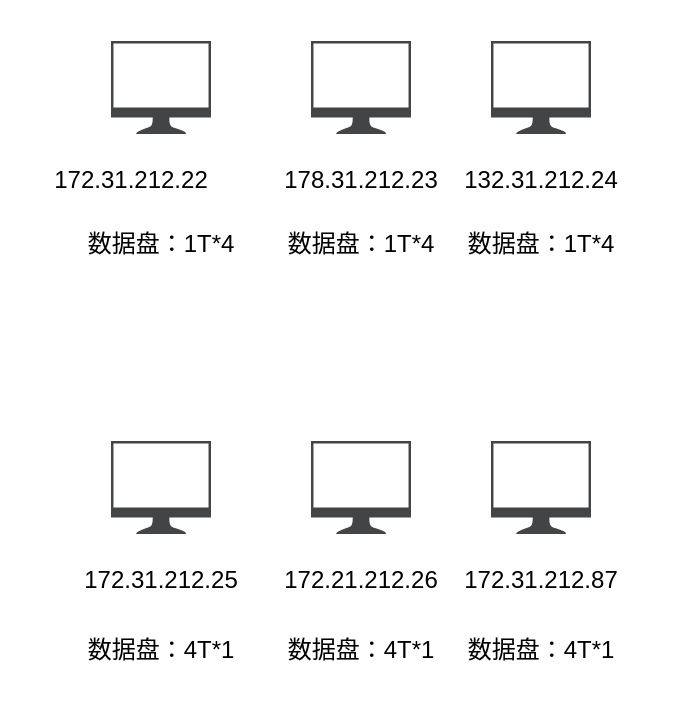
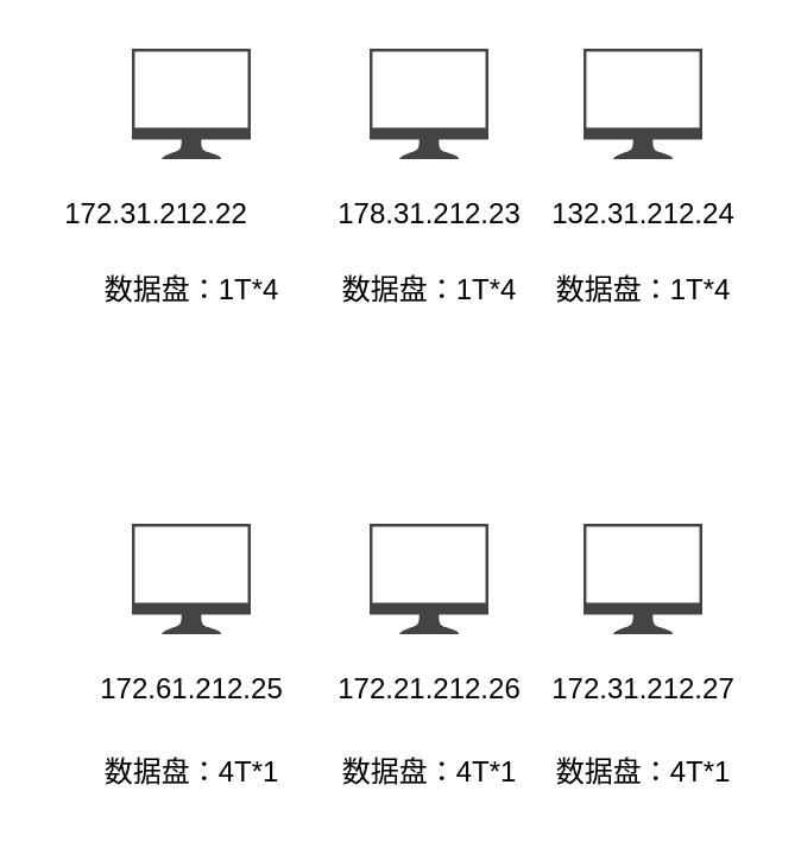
  <mxCell id="0" />
  <mxCell id="1" parent="0" />
  <mxCell id="2" value="" style="pointerEvents=1;shadow=0;dashed=0;html=1;strokeColor=none;fillColor=#434445;aspect=fixed;labelPosition=center;verticalLabelPosition=bottom;verticalAlign=top;align=center;outlineConnect=0;shape=mxgraph.vvd.monitor;" vertex="1" parent="1"><mxGeometry x="55" y="220" width="50" height="46.5" as="geometry" /></mxCell>
  <mxCell id="3" value="" style="pointerEvents=1;shadow=0;dashed=0;html=1;strokeColor=none;fillColor=#434445;aspect=fixed;labelPosition=center;verticalLabelPosition=bottom;verticalAlign=top;align=center;outlineConnect=0;shape=mxgraph.vvd.monitor;" vertex="1" parent="1"><mxGeometry x="155" y="220" width="50" height="46.5" as="geometry" /></mxCell>
  <mxCell id="4" value="" style="pointerEvents=1;shadow=0;dashed=0;html=1;strokeColor=none;fillColor=#434445;aspect=fixed;labelPosition=center;verticalLabelPosition=bottom;verticalAlign=top;align=center;outlineConnect=0;shape=mxgraph.vvd.monitor;" vertex="1" parent="1"><mxGeometry x="245" y="220" width="50" height="46.5" as="geometry" /></mxCell>
- <mxCell id="5" value="172.31.212.25" style="text;html=1;resizable=0;autosize=1;align=center;verticalAlign=middle;points=[];fillColor=none;strokeColor=none;rounded=0;" vertex="1" parent="1"><mxGeometry x="35" y="280" width="90" height="20" as="geometry" /></mxCell>
+ <mxCell id="5" value="172.61.212.25" style="text;html=1;resizable=0;autosize=1;align=center;verticalAlign=middle;points=[];fillColor=none;strokeColor=none;rounded=0;" vertex="1" parent="1"><mxGeometry x="35" y="280" width="90" height="20" as="geometry" /></mxCell>
  <mxCell id="6" value="172.21.212.26" style="text;html=1;resizable=0;autosize=1;align=center;verticalAlign=middle;points=[];fillColor=none;strokeColor=none;rounded=0;" vertex="1" parent="1"><mxGeometry x="135" y="280" width="90" height="20" as="geometry" /></mxCell>
- <mxCell id="7" value="172.31.212.87" style="text;html=1;resizable=0;autosize=1;align=center;verticalAlign=middle;points=[];fillColor=none;strokeColor=none;rounded=0;" vertex="1" parent="1"><mxGeometry x="225" y="280" width="90" height="20" as="geometry" /></mxCell>
+ <mxCell id="7" value="172.31.212.27" style="text;html=1;resizable=0;autosize=1;align=center;verticalAlign=middle;points=[];fillColor=none;strokeColor=none;rounded=0;" vertex="1" parent="1"><mxGeometry x="225" y="280" width="90" height="20" as="geometry" /></mxCell>
  <mxCell id="8" value="数据盘：4T*1" style="text;html=1;resizable=0;autosize=1;align=center;verticalAlign=middle;points=[];fillColor=none;strokeColor=none;rounded=0;" vertex="1" parent="1"><mxGeometry x="35" y="315" width="90" height="20" as="geometry" /></mxCell>
  <mxCell id="9" value="数据盘：4T*1" style="text;html=1;resizable=0;autosize=1;align=center;verticalAlign=middle;points=[];fillColor=none;strokeColor=none;rounded=0;" vertex="1" parent="1"><mxGeometry x="135" y="315" width="90" height="20" as="geometry" /></mxCell>
  <mxCell id="10" value="数据盘：4T*1" style="text;html=1;resizable=0;autosize=1;align=center;verticalAlign=middle;points=[];fillColor=none;strokeColor=none;rounded=0;" vertex="1" parent="1"><mxGeometry x="225" y="315" width="90" height="20" as="geometry" /></mxCell>
  <mxCell id="11" value="" style="pointerEvents=1;shadow=0;dashed=0;html=1;strokeColor=none;fillColor=#434445;aspect=fixed;labelPosition=center;verticalLabelPosition=bottom;verticalAlign=top;align=center;outlineConnect=0;shape=mxgraph.vvd.monitor;" vertex="1" parent="1"><mxGeometry x="55" y="20" width="50" height="46.5" as="geometry" /></mxCell>
  <mxCell id="12" value="" style="pointerEvents=1;shadow=0;dashed=0;html=1;strokeColor=none;fillColor=#434445;aspect=fixed;labelPosition=center;verticalLabelPosition=bottom;verticalAlign=top;align=center;outlineConnect=0;shape=mxgraph.vvd.monitor;" vertex="1" parent="1"><mxGeometry x="155" y="20" width="50" height="46.5" as="geometry" /></mxCell>
  <mxCell id="13" value="" style="pointerEvents=1;shadow=0;dashed=0;html=1;strokeColor=none;fillColor=#434445;aspect=fixed;labelPosition=center;verticalLabelPosition=bottom;verticalAlign=top;align=center;outlineConnect=0;shape=mxgraph.vvd.monitor;" vertex="1" parent="1"><mxGeometry x="245" y="20" width="50" height="46.5" as="geometry" /></mxCell>
  <mxCell id="14" value="172.31.212.22" style="text;html=1;resizable=0;autosize=1;align=center;verticalAlign=middle;points=[];fillColor=none;strokeColor=none;rounded=0;" vertex="1" parent="1"><mxGeometry x="20" y="80" width="90" height="20" as="geometry" /></mxCell>
  <mxCell id="15" value="178.31.212.23" style="text;html=1;resizable=0;autosize=1;align=center;verticalAlign=middle;points=[];fillColor=none;strokeColor=none;rounded=0;" vertex="1" parent="1"><mxGeometry x="135" y="80" width="90" height="20" as="geometry" /></mxCell>
  <mxCell id="16" value="132.31.212.24" style="text;html=1;resizable=0;autosize=1;align=center;verticalAlign=middle;points=[];fillColor=none;strokeColor=none;rounded=0;" vertex="1" parent="1"><mxGeometry x="225" y="80" width="90" height="20" as="geometry" /></mxCell>
  <mxCell id="17" value="数据盘：1T*4" style="text;html=1;resizable=0;autosize=1;align=center;verticalAlign=middle;points=[];fillColor=none;strokeColor=none;rounded=0;" vertex="1" parent="1"><mxGeometry x="35" y="112" width="90" height="20" as="geometry" /></mxCell>
  <mxCell id="18" value="数据盘：1T*4" style="text;html=1;resizable=0;autosize=1;align=center;verticalAlign=middle;points=[];fillColor=none;strokeColor=none;rounded=0;" vertex="1" parent="1"><mxGeometry x="135" y="112" width="90" height="20" as="geometry" /></mxCell>
  <mxCell id="19" value="数据盘：1T*4" style="text;html=1;resizable=0;autosize=1;align=center;verticalAlign=middle;points=[];fillColor=none;strokeColor=none;rounded=0;" vertex="1" parent="1"><mxGeometry x="225" y="112" width="90" height="20" as="geometry" /></mxCell>
